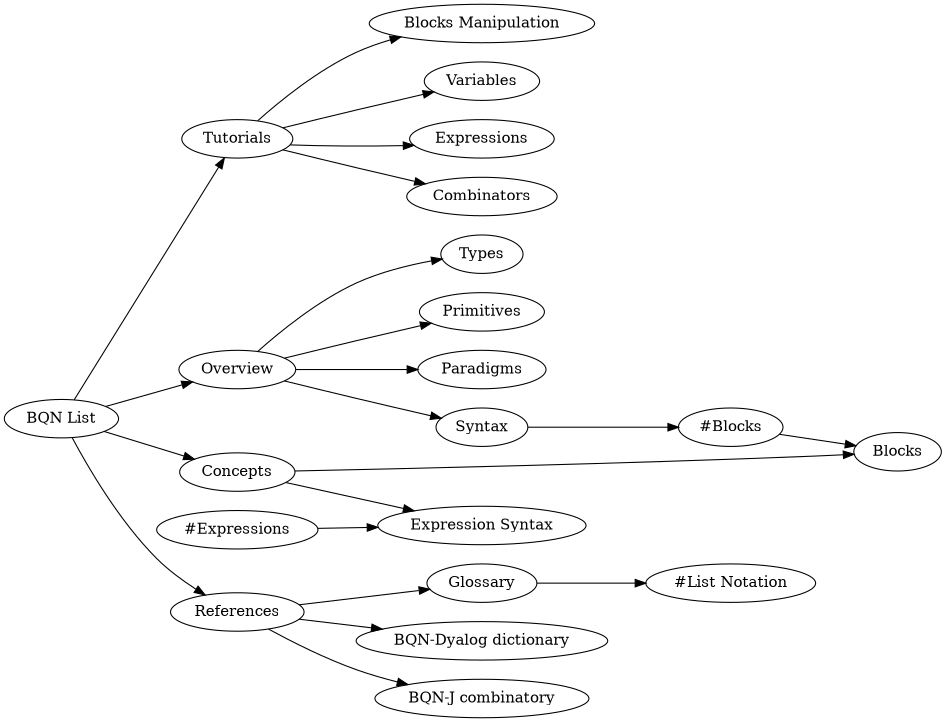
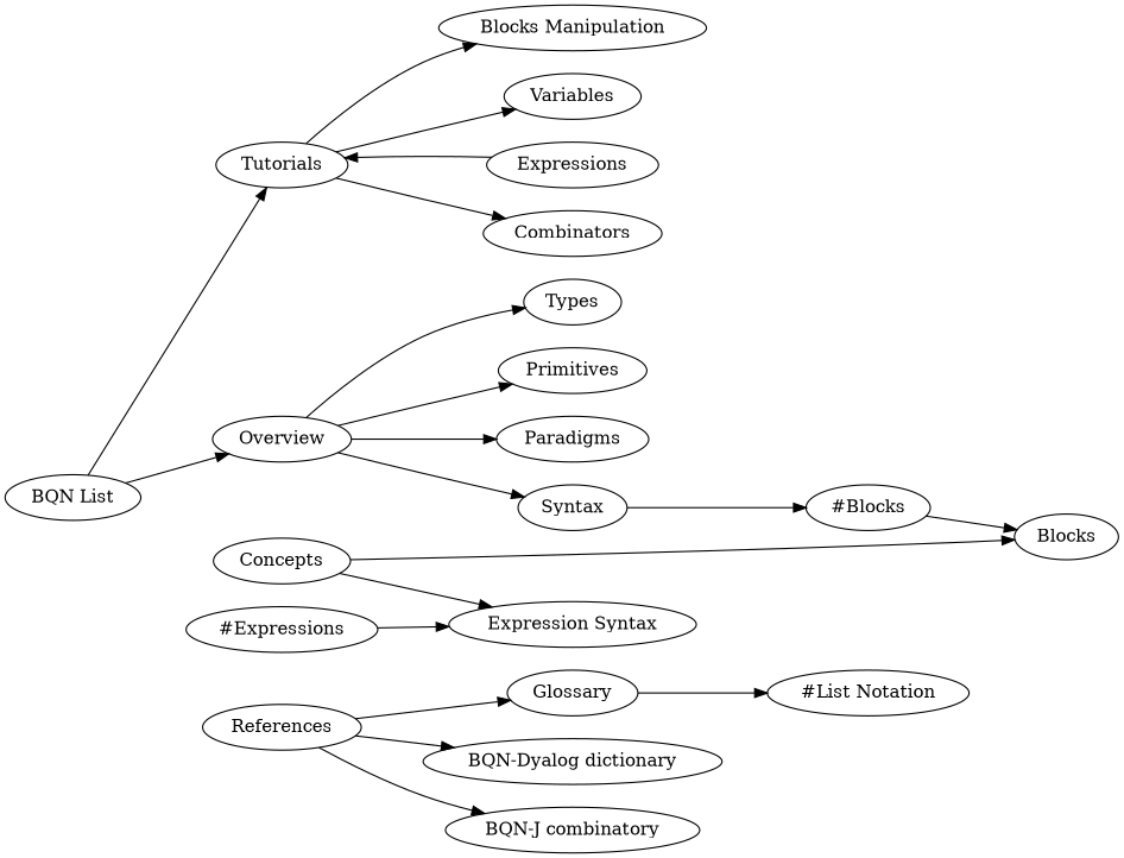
  digraph {
    rankdir=LR
    Overview
    Syntax
    Types
    Primitives
    Paradigms
    "#Blocks"
    References
    Glossary
    "BQN-Dyalog dictionary"
    n10 [label="BQN-J combinatory"]
    "#List Notation"
    Concepts
    Blocks
    "Expression Syntax"
    "#Expressions"
    Tutorials
    Variables
    Expressions
    Combinators
    n20 [label="Blocks Manipulation"]
    n21 [label="BQN List"]
    Overview -> Syntax
    Overview -> Types
    Overview -> Primitives
    Overview -> Paradigms
    Syntax -> "#Blocks"
    "#Blocks" -> Blocks
    References -> Glossary
    References -> "BQN-Dyalog dictionary"
    References -> n10
    Glossary -> "#List Notation"
    Concepts -> Blocks
    Concepts -> "Expression Syntax"
    "#Expressions" -> "Expression Syntax"
    Tutorials -> Variables
-   Tutorials -> Expressions
+   Expressions -> Tutorials
    Tutorials -> Combinators
    Tutorials -> n20
    n21 -> Overview
-   n21 -> References
-   n21 -> Concepts
    n21 -> Tutorials
  }
